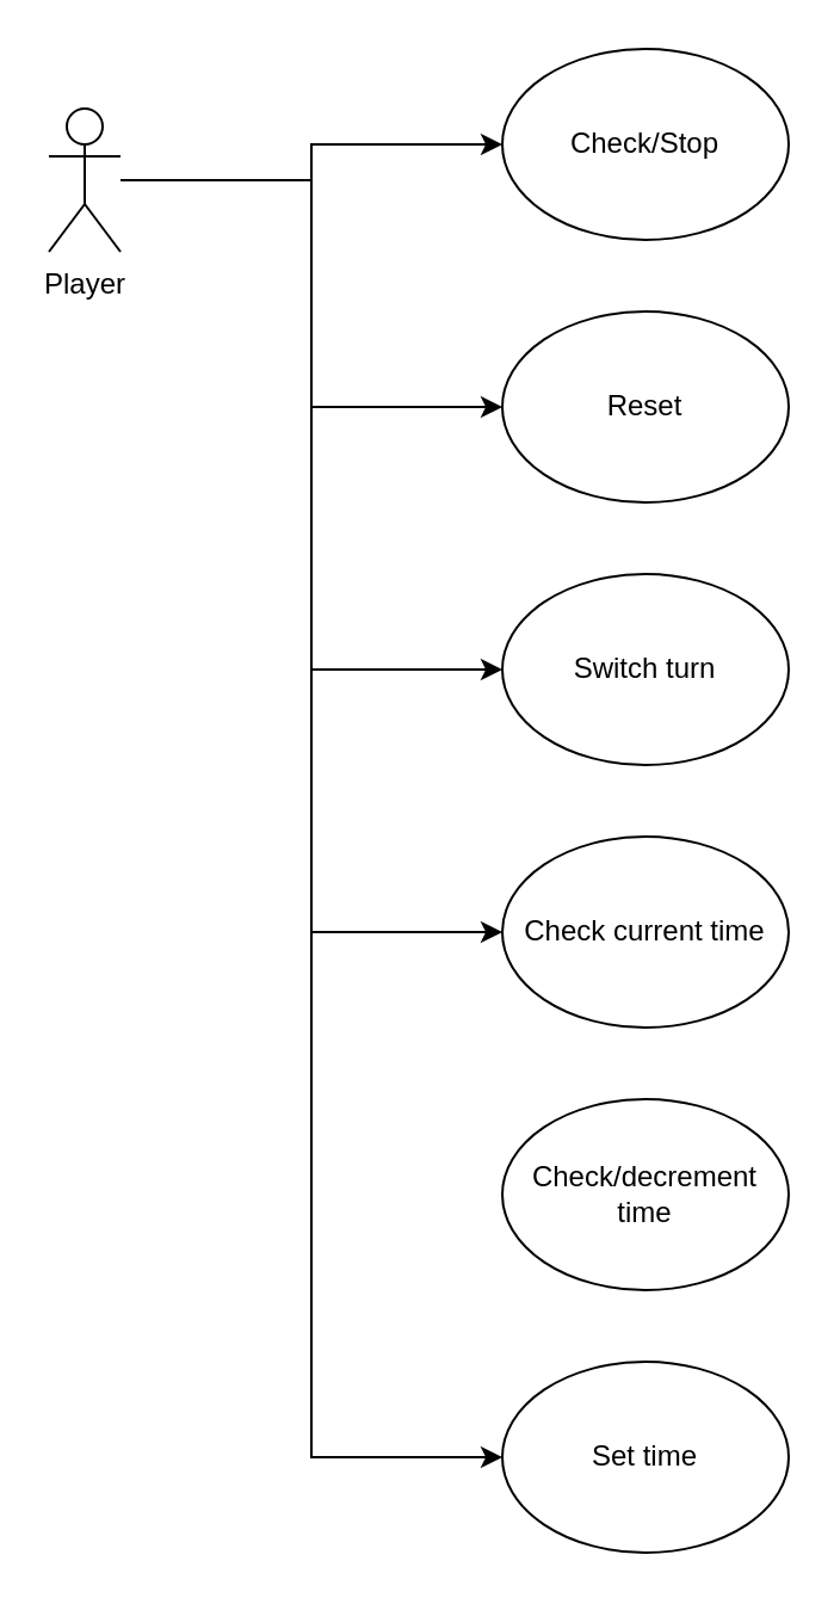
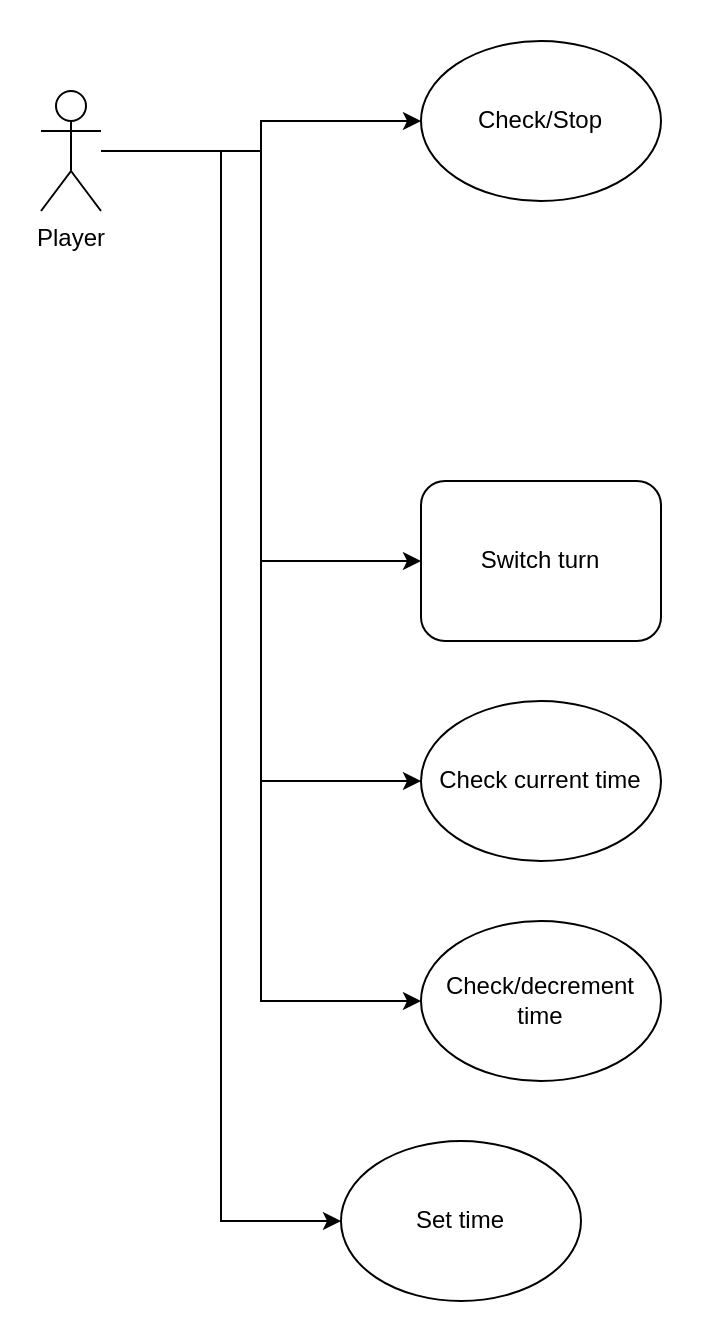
  <mxCell id="0" style=";html=1;" />
  <mxCell id="1" style=";html=1;" parent="0" />
- <mxCell id="2" style="edgeStyle=orthogonalEdgeStyle;rounded=0;orthogonalLoop=1;jettySize=auto;html=1;entryX=0;entryY=0.5;entryDx=0;entryDy=0;" edge="1" parent="1" source="8" target="10"><mxGeometry relative="1" as="geometry" /></mxCell>
  <mxCell id="3" style="edgeStyle=orthogonalEdgeStyle;rounded=0;orthogonalLoop=1;jettySize=auto;html=1;entryX=0;entryY=0.5;entryDx=0;entryDy=0;" edge="1" parent="1" source="8" target="9"><mxGeometry relative="1" as="geometry" /></mxCell>
  <mxCell id="4" style="edgeStyle=orthogonalEdgeStyle;rounded=0;orthogonalLoop=1;jettySize=auto;html=1;entryX=0;entryY=0.5;entryDx=0;entryDy=0;" edge="1" parent="1" source="8" target="11"><mxGeometry relative="1" as="geometry" /></mxCell>
+ <mxCell id="5" style="edgeStyle=orthogonalEdgeStyle;rounded=0;orthogonalLoop=1;jettySize=auto;html=1;entryX=0;entryY=0.5;entryDx=0;entryDy=0;" edge="1" parent="1" source="8" target="12"><mxGeometry relative="1" as="geometry" /></mxCell>
  <mxCell id="6" style="edgeStyle=orthogonalEdgeStyle;rounded=0;orthogonalLoop=1;jettySize=auto;html=1;entryX=0;entryY=0.5;entryDx=0;entryDy=0;" edge="1" parent="1" source="8" target="13"><mxGeometry relative="1" as="geometry" /></mxCell>
  <mxCell id="7" style="edgeStyle=orthogonalEdgeStyle;rounded=0;orthogonalLoop=1;jettySize=auto;html=1;entryX=0;entryY=0.5;entryDx=0;entryDy=0;" edge="1" parent="1" source="8" target="14"><mxGeometry relative="1" as="geometry" /></mxCell>
  <mxCell id="8" value="Player" style="shape=umlActor;verticalLabelPosition=bottom;labelBackgroundColor=#ffffff;verticalAlign=top;html=1;outlineConnect=0;" vertex="1" parent="1"><mxGeometry x="20" y="45" width="30" height="60" as="geometry" /></mxCell>
  <mxCell id="9" value="Check/Stop" style="ellipse;whiteSpace=wrap;html=1;" vertex="1" parent="1"><mxGeometry x="210" y="20" width="120" height="80" as="geometry" /></mxCell>
- <mxCell id="10" value="Reset" style="ellipse;whiteSpace=wrap;html=1;" vertex="1" parent="1"><mxGeometry x="210" y="130" width="120" height="80" as="geometry" /></mxCell>
  <mxCell id="11" value="Check current time" style="ellipse;whiteSpace=wrap;html=1;" vertex="1" parent="1"><mxGeometry x="210" y="350" width="120" height="80" as="geometry" /></mxCell>
  <mxCell id="12" value="Check/decrement time" style="ellipse;whiteSpace=wrap;html=1;" vertex="1" parent="1"><mxGeometry x="210" y="460" width="120" height="80" as="geometry" /></mxCell>
- <mxCell id="13" value="Set time" style="ellipse;whiteSpace=wrap;html=1;" vertex="1" parent="1"><mxGeometry x="210" y="570" width="120" height="80" as="geometry" /></mxCell>
- <mxCell id="14" value="Switch turn" style="ellipse;whiteSpace=wrap;html=1;" vertex="1" parent="1"><mxGeometry x="210" y="240" width="120" height="80" as="geometry" /></mxCell>
+ <mxCell id="13" value="Set time" style="ellipse;whiteSpace=wrap;html=1;" vertex="1" parent="1"><mxGeometry x="170" y="570" width="120" height="80" as="geometry" /></mxCell>
+ <mxCell id="14" value="Switch turn" style="whiteSpace=wrap;html=1;rounded=1;" vertex="1" parent="1"><mxGeometry x="210" y="240" width="120" height="80" as="geometry" /></mxCell>
